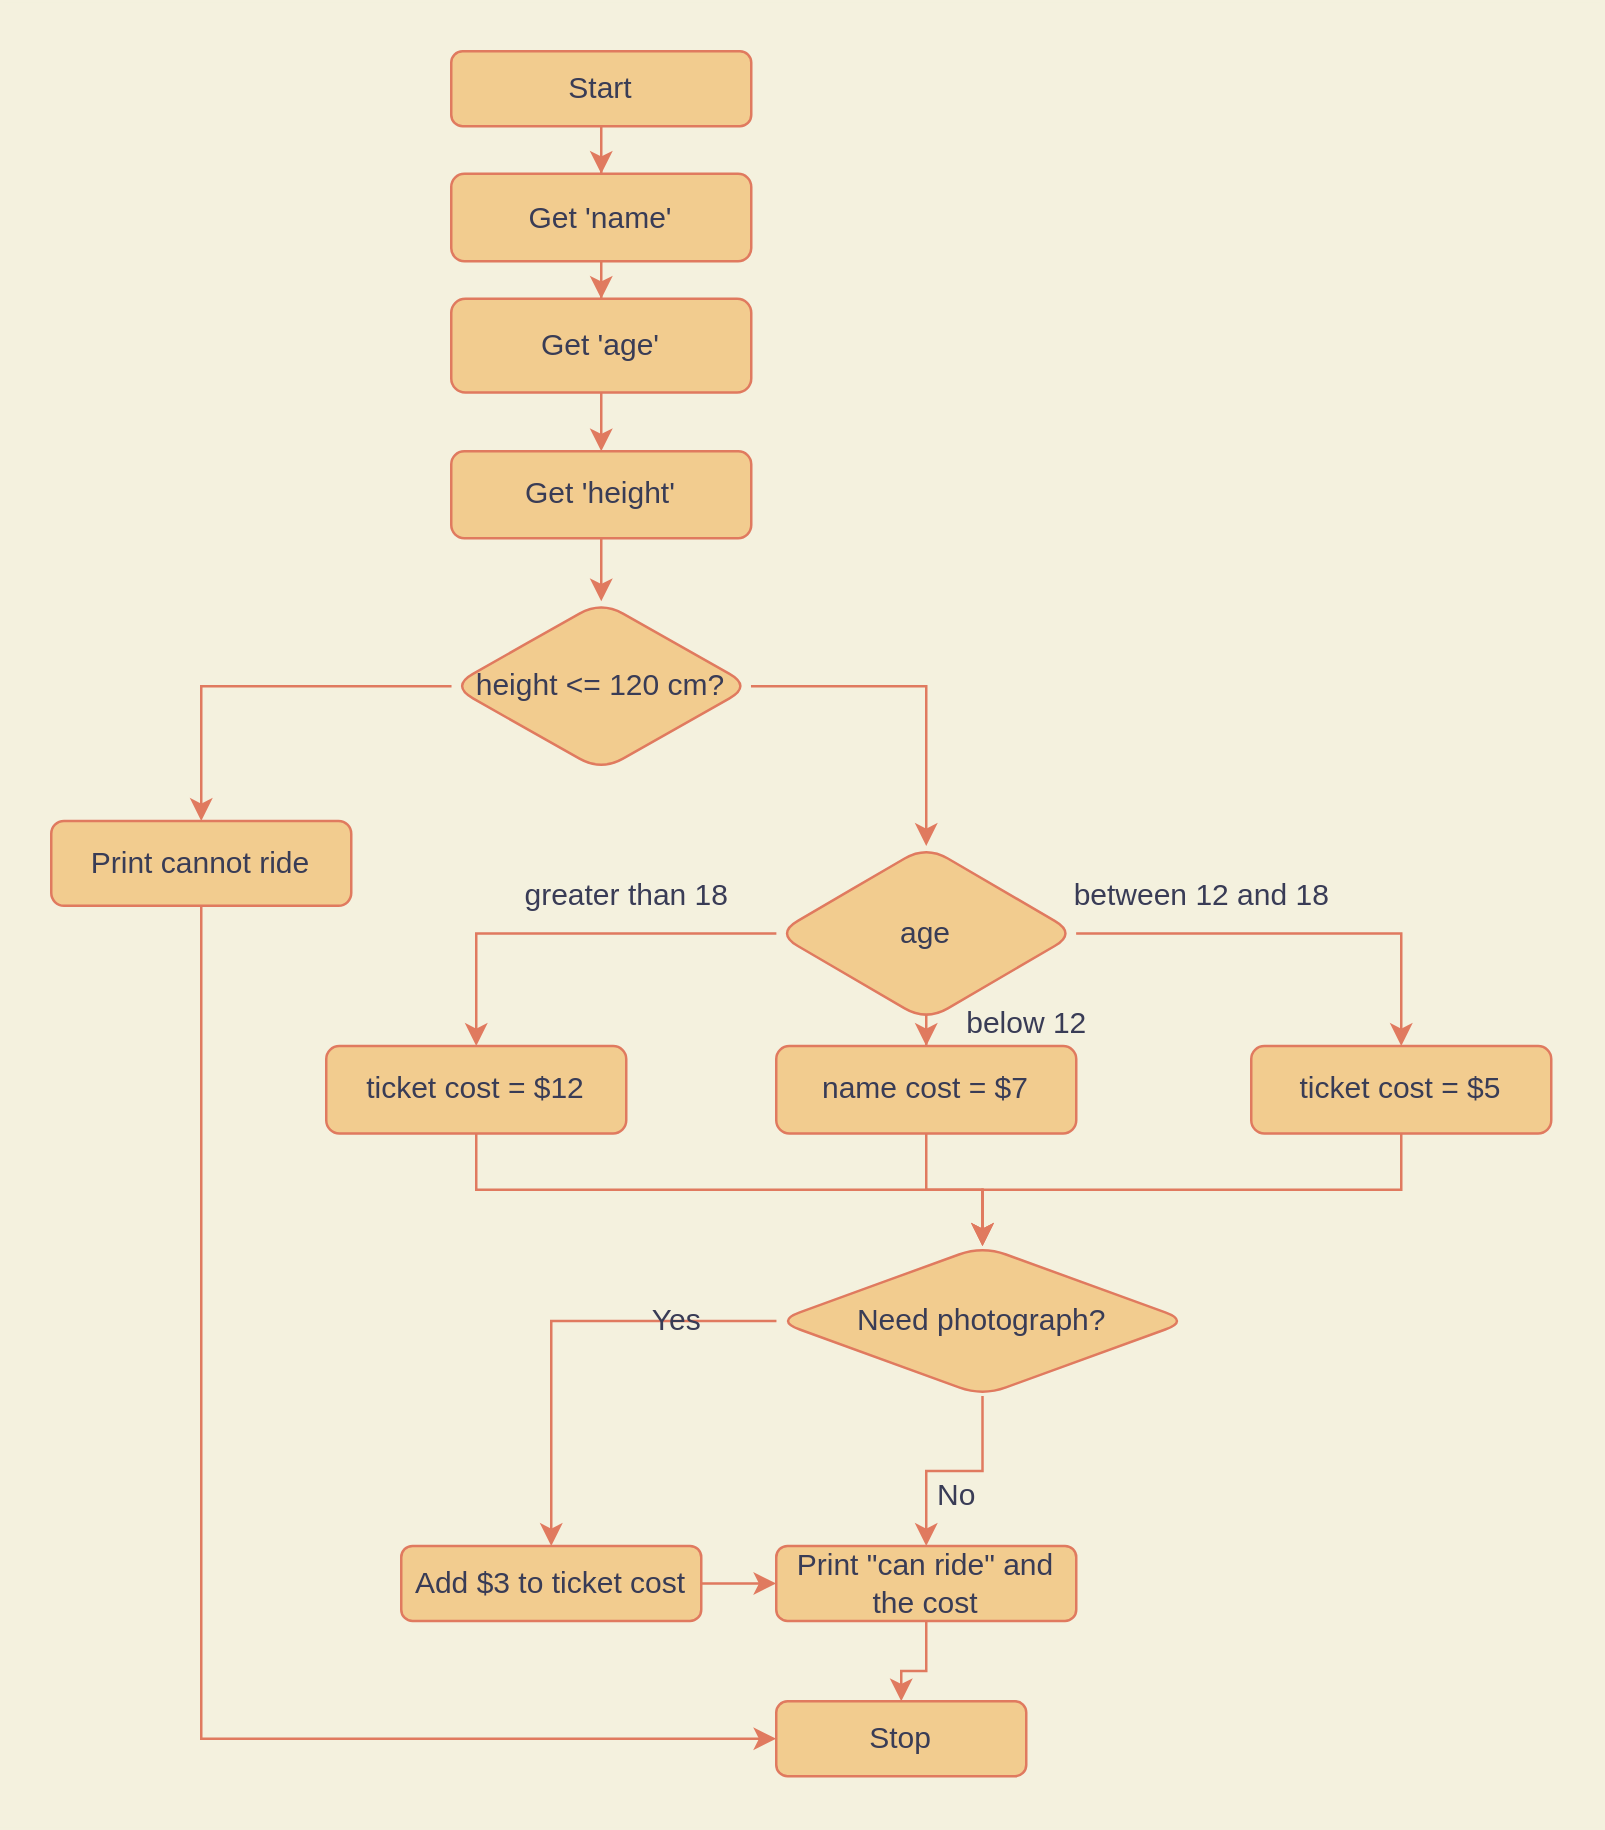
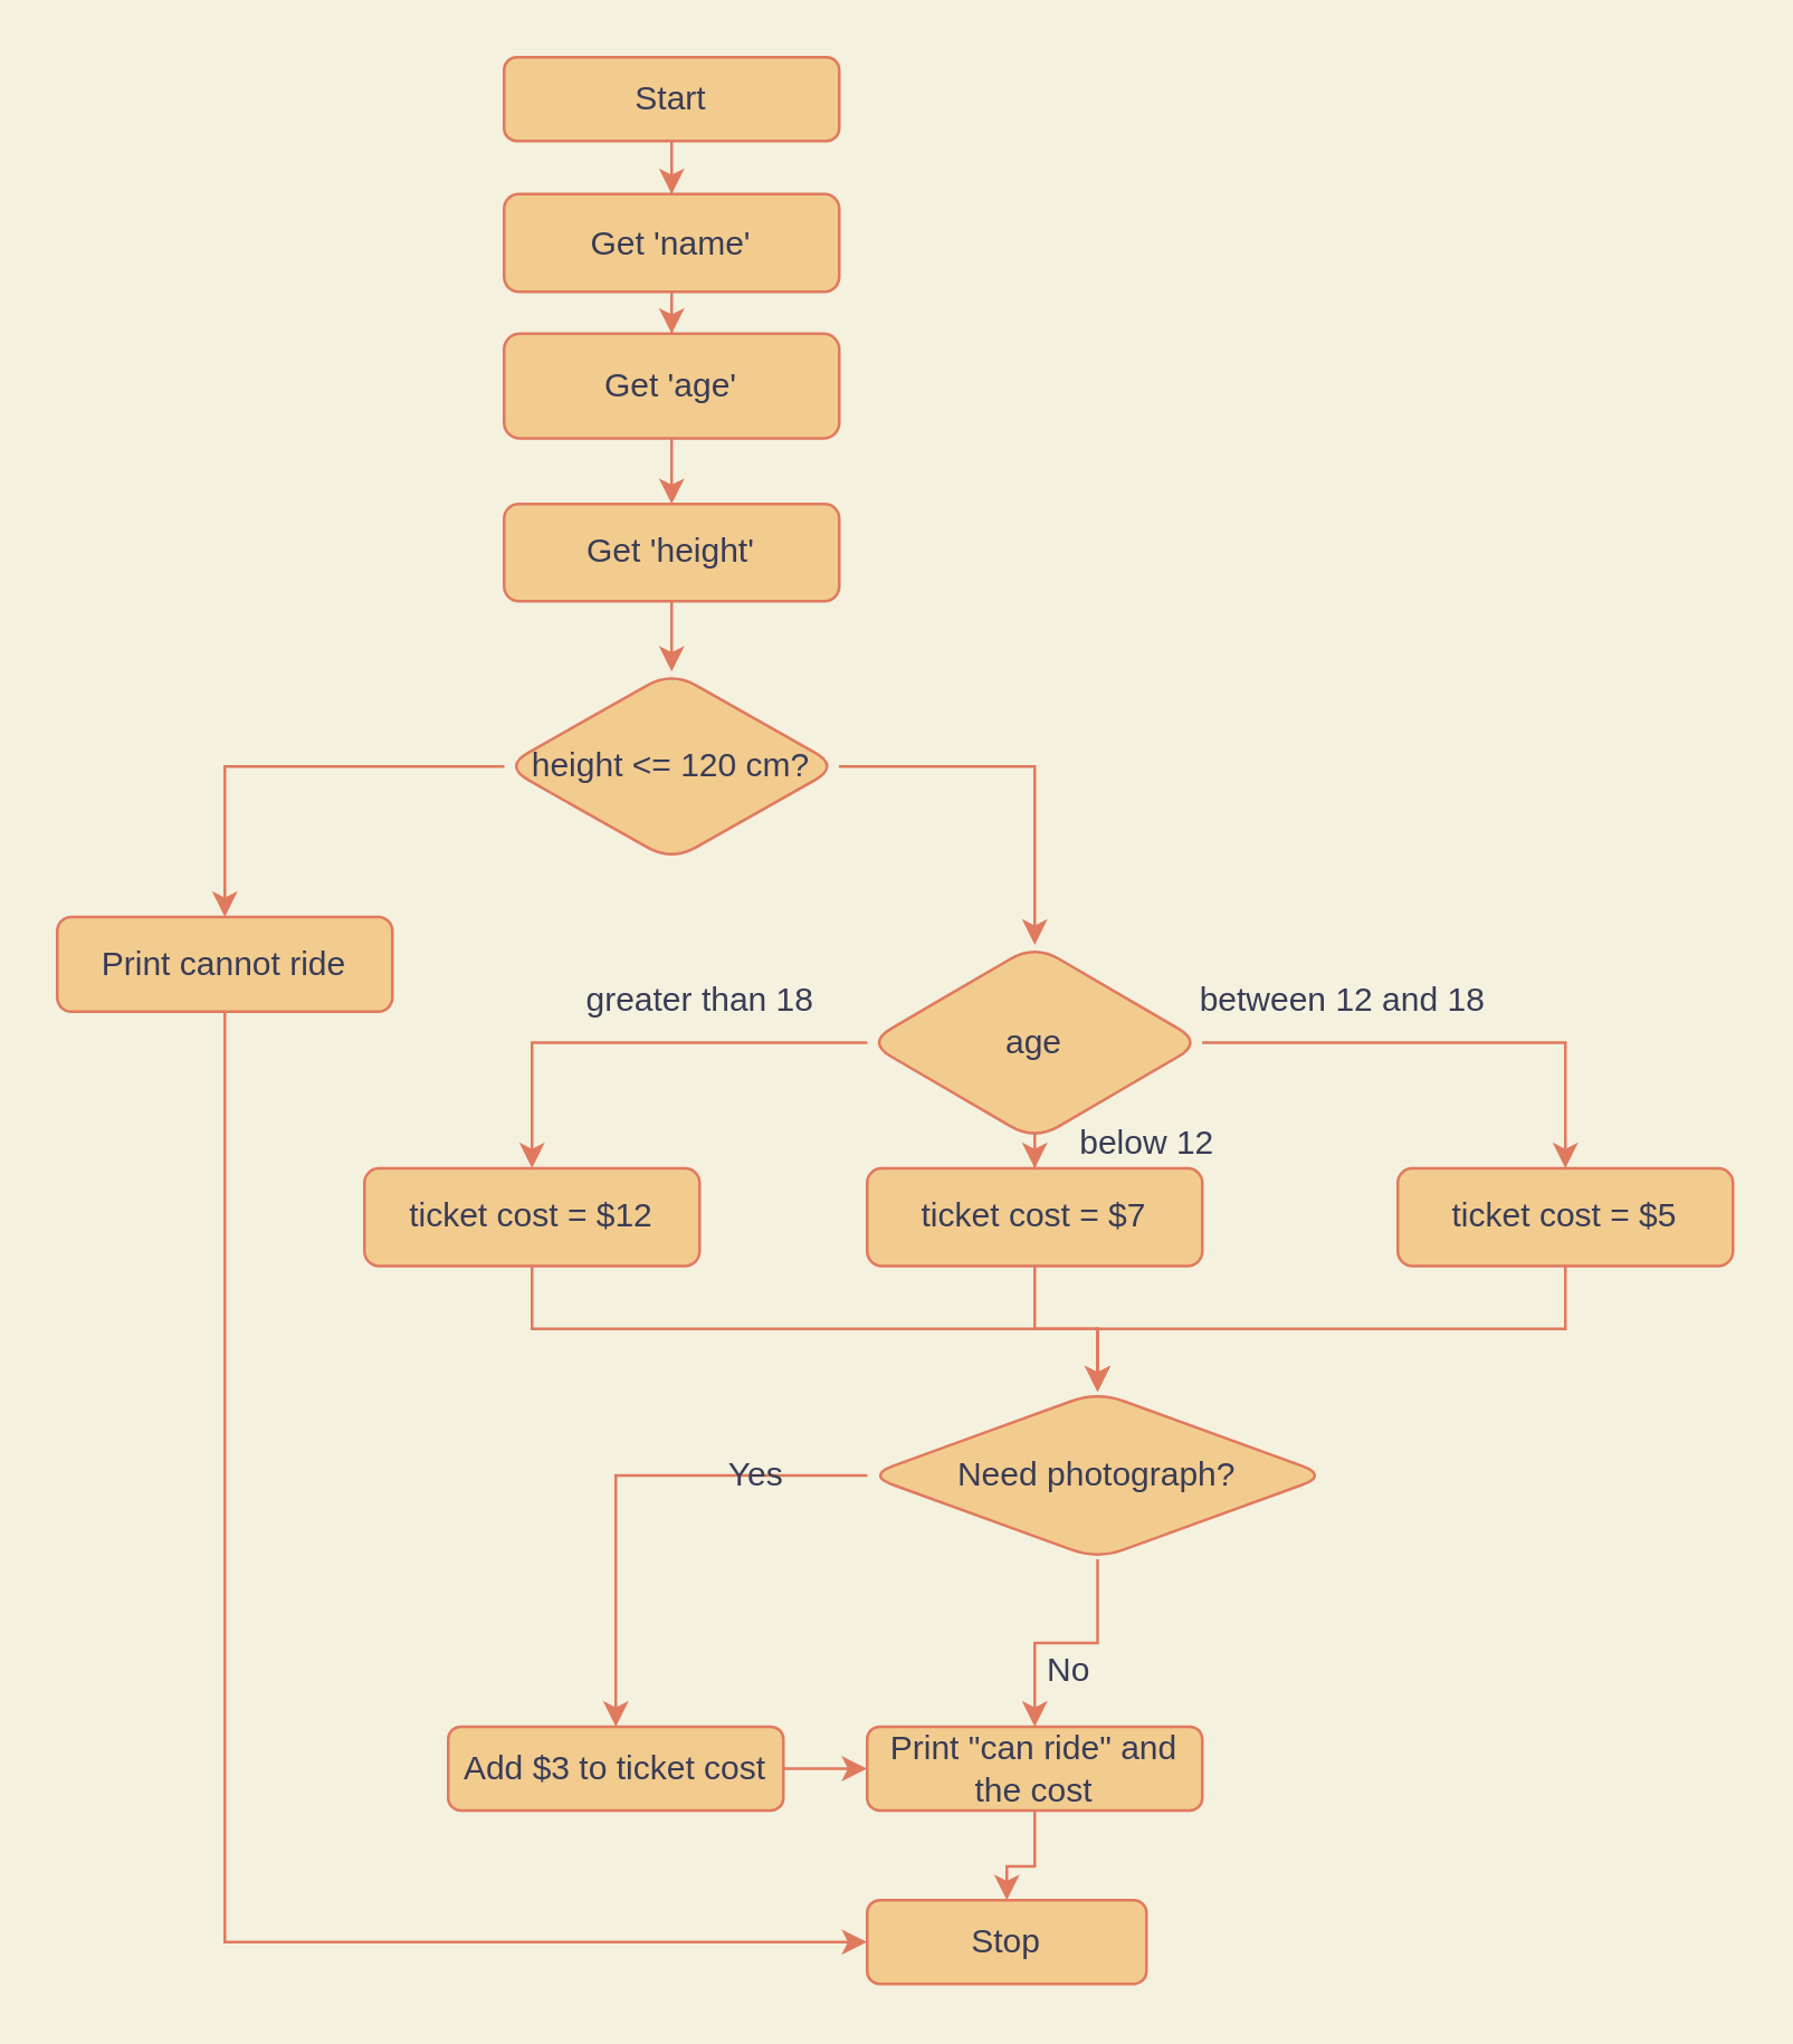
  <mxCell id="0" />
  <mxCell id="1" parent="0" />
  <mxCell id="2" value="" style="edgeStyle=orthogonalEdgeStyle;rounded=0;orthogonalLoop=1;jettySize=auto;html=1;strokeColor=#E07A5F;fontColor=#393C56;fillColor=#F2CC8F;" parent="1" source="3" target="5" edge="1"><mxGeometry relative="1" as="geometry" /></mxCell>
  <mxCell id="3" value="Start" style="rounded=1;whiteSpace=wrap;html=1;strokeColor=#E07A5F;fontColor=#393C56;fillColor=#F2CC8F;" parent="1" vertex="1"><mxGeometry x="180" y="20" width="120" height="30" as="geometry" /></mxCell>
  <mxCell id="4" value="" style="edgeStyle=orthogonalEdgeStyle;rounded=0;orthogonalLoop=1;jettySize=auto;html=1;strokeColor=#E07A5F;fontColor=#393C56;fillColor=#F2CC8F;" parent="1" source="5" target="7" edge="1"><mxGeometry relative="1" as="geometry" /></mxCell>
  <mxCell id="5" value="Get 'name'" style="whiteSpace=wrap;html=1;fillColor=#F2CC8F;strokeColor=#E07A5F;fontColor=#393C56;rounded=1;" parent="1" vertex="1"><mxGeometry x="180" y="69" width="120" height="35" as="geometry" /></mxCell>
  <mxCell id="6" value="" style="edgeStyle=orthogonalEdgeStyle;rounded=0;orthogonalLoop=1;jettySize=auto;html=1;strokeColor=#E07A5F;fontColor=#393C56;fillColor=#F2CC8F;" parent="1" source="7" target="9" edge="1"><mxGeometry relative="1" as="geometry" /></mxCell>
  <mxCell id="7" value="Get 'age'" style="whiteSpace=wrap;html=1;fillColor=#F2CC8F;strokeColor=#E07A5F;fontColor=#393C56;rounded=1;" parent="1" vertex="1"><mxGeometry x="180" y="119" width="120" height="37.5" as="geometry" /></mxCell>
  <mxCell id="8" value="" style="edgeStyle=orthogonalEdgeStyle;rounded=0;orthogonalLoop=1;jettySize=auto;html=1;strokeColor=#E07A5F;fontColor=#393C56;fillColor=#F2CC8F;" parent="1" source="9" target="12" edge="1"><mxGeometry relative="1" as="geometry" /></mxCell>
  <mxCell id="9" value="Get 'height'" style="rounded=1;whiteSpace=wrap;html=1;fillColor=#F2CC8F;strokeColor=#E07A5F;fontColor=#393C56;" parent="1" vertex="1"><mxGeometry x="180" y="180" width="120" height="34.75" as="geometry" /></mxCell>
  <mxCell id="10" value="" style="edgeStyle=orthogonalEdgeStyle;rounded=0;orthogonalLoop=1;jettySize=auto;html=1;strokeColor=#E07A5F;fontColor=#393C56;fillColor=#F2CC8F;" parent="1" source="12" target="14" edge="1"><mxGeometry relative="1" as="geometry" /></mxCell>
  <mxCell id="11" value="" style="edgeStyle=orthogonalEdgeStyle;rounded=0;orthogonalLoop=1;jettySize=auto;html=1;strokeColor=#E07A5F;fontColor=#393C56;fillColor=#F2CC8F;" parent="1" source="12" target="18" edge="1"><mxGeometry relative="1" as="geometry" /></mxCell>
  <mxCell id="12" value="height &amp;lt;= 120 cm?" style="rhombus;whiteSpace=wrap;html=1;fillColor=#F2CC8F;strokeColor=#E07A5F;fontColor=#393C56;rounded=1;" parent="1" vertex="1"><mxGeometry x="180" y="240" width="120" height="67.88" as="geometry" /></mxCell>
  <mxCell id="13" style="edgeStyle=orthogonalEdgeStyle;rounded=0;orthogonalLoop=1;jettySize=auto;html=1;exitX=0.5;exitY=1;exitDx=0;exitDy=0;entryX=0;entryY=0.5;entryDx=0;entryDy=0;strokeColor=#E07A5F;fontColor=#393C56;fillColor=#F2CC8F;" parent="1" source="14" target="35" edge="1"><mxGeometry relative="1" as="geometry" /></mxCell>
  <mxCell id="14" value="Print cannot ride" style="whiteSpace=wrap;html=1;fillColor=#F2CC8F;strokeColor=#E07A5F;fontColor=#393C56;rounded=1;" parent="1" vertex="1"><mxGeometry x="20" y="327.87" width="120" height="33.93" as="geometry" /></mxCell>
  <mxCell id="15" value="" style="edgeStyle=orthogonalEdgeStyle;rounded=0;orthogonalLoop=1;jettySize=auto;html=1;strokeColor=#E07A5F;fontColor=#393C56;fillColor=#F2CC8F;" parent="1" source="18" target="20" edge="1"><mxGeometry relative="1" as="geometry" /></mxCell>
  <mxCell id="16" value="" style="edgeStyle=orthogonalEdgeStyle;rounded=0;orthogonalLoop=1;jettySize=auto;html=1;strokeColor=#E07A5F;fontColor=#393C56;fillColor=#F2CC8F;" parent="1" source="18" target="22" edge="1"><mxGeometry relative="1" as="geometry" /></mxCell>
  <mxCell id="17" value="" style="edgeStyle=orthogonalEdgeStyle;rounded=0;orthogonalLoop=1;jettySize=auto;html=1;strokeColor=#E07A5F;fontColor=#393C56;fillColor=#F2CC8F;" parent="1" source="18" target="24" edge="1"><mxGeometry relative="1" as="geometry" /></mxCell>
  <mxCell id="18" value="age" style="rhombus;whiteSpace=wrap;html=1;fillColor=#F2CC8F;strokeColor=#E07A5F;fontColor=#393C56;rounded=1;" parent="1" vertex="1"><mxGeometry x="310" y="337.87" width="120" height="70" as="geometry" /></mxCell>
  <mxCell id="19" style="edgeStyle=orthogonalEdgeStyle;rounded=0;orthogonalLoop=1;jettySize=auto;html=1;exitX=0.5;exitY=1;exitDx=0;exitDy=0;entryX=0.5;entryY=0;entryDx=0;entryDy=0;strokeColor=#E07A5F;fontColor=#393C56;fillColor=#F2CC8F;" parent="1" source="20" target="30" edge="1"><mxGeometry relative="1" as="geometry" /></mxCell>
  <mxCell id="20" value="ticket cost = $12" style="whiteSpace=wrap;html=1;fillColor=#F2CC8F;strokeColor=#E07A5F;fontColor=#393C56;rounded=1;" parent="1" vertex="1"><mxGeometry x="130" y="417.87" width="120" height="35" as="geometry" /></mxCell>
  <mxCell id="21" style="edgeStyle=orthogonalEdgeStyle;rounded=0;orthogonalLoop=1;jettySize=auto;html=1;exitX=0.5;exitY=1;exitDx=0;exitDy=0;entryX=0.5;entryY=0;entryDx=0;entryDy=0;strokeColor=#E07A5F;fontColor=#393C56;fillColor=#F2CC8F;" parent="1" source="22" target="30" edge="1"><mxGeometry relative="1" as="geometry" /></mxCell>
  <mxCell id="22" value="ticket cost = $5" style="whiteSpace=wrap;html=1;fillColor=#F2CC8F;strokeColor=#E07A5F;fontColor=#393C56;rounded=1;" parent="1" vertex="1"><mxGeometry x="500" y="417.87" width="120" height="35" as="geometry" /></mxCell>
  <mxCell id="23" style="edgeStyle=orthogonalEdgeStyle;rounded=0;orthogonalLoop=1;jettySize=auto;html=1;exitX=0.5;exitY=1;exitDx=0;exitDy=0;entryX=0.5;entryY=0;entryDx=0;entryDy=0;strokeColor=#E07A5F;fontColor=#393C56;fillColor=#F2CC8F;" parent="1" source="24" target="30" edge="1"><mxGeometry relative="1" as="geometry" /></mxCell>
- <mxCell id="24" value="name cost = $7" style="whiteSpace=wrap;html=1;fillColor=#F2CC8F;strokeColor=#E07A5F;fontColor=#393C56;rounded=1;" parent="1" vertex="1"><mxGeometry x="310" y="417.87" width="120" height="35" as="geometry" /></mxCell>
+ <mxCell id="24" value="ticket cost = $7" style="whiteSpace=wrap;html=1;fillColor=#F2CC8F;strokeColor=#E07A5F;fontColor=#393C56;rounded=1;" parent="1" vertex="1"><mxGeometry x="310" y="417.87" width="120" height="35" as="geometry" /></mxCell>
  <mxCell id="25" value="greater than 18" style="text;html=1;align=center;verticalAlign=middle;resizable=0;points=[];autosize=1;strokeColor=none;fillColor=none;fontColor=#393C56;" parent="1" vertex="1"><mxGeometry x="200" y="342.87" width="100" height="30" as="geometry" /></mxCell>
  <mxCell id="26" value="between 12 and 18" style="text;html=1;align=center;verticalAlign=middle;resizable=0;points=[];autosize=1;strokeColor=none;fillColor=none;fontColor=#393C56;" parent="1" vertex="1"><mxGeometry x="415" y="342.87" width="130" height="30" as="geometry" /></mxCell>
  <mxCell id="27" value="below 12" style="text;html=1;align=center;verticalAlign=middle;resizable=0;points=[];autosize=1;strokeColor=none;fillColor=none;fontColor=#393C56;" parent="1" vertex="1"><mxGeometry x="375" y="393.87" width="70" height="30" as="geometry" /></mxCell>
  <mxCell id="28" value="" style="edgeStyle=orthogonalEdgeStyle;rounded=0;orthogonalLoop=1;jettySize=auto;html=1;strokeColor=#E07A5F;fontColor=#393C56;fillColor=#F2CC8F;" parent="1" source="30" target="32" edge="1"><mxGeometry relative="1" as="geometry" /></mxCell>
  <mxCell id="29" style="edgeStyle=orthogonalEdgeStyle;rounded=0;orthogonalLoop=1;jettySize=auto;html=1;exitX=0.5;exitY=1;exitDx=0;exitDy=0;entryX=0.5;entryY=0;entryDx=0;entryDy=0;strokeColor=#E07A5F;fontColor=#393C56;fillColor=#F2CC8F;" parent="1" source="30" target="34" edge="1"><mxGeometry relative="1" as="geometry" /></mxCell>
  <mxCell id="30" value="Need photograph?" style="rhombus;whiteSpace=wrap;html=1;strokeColor=#E07A5F;fontColor=#393C56;fillColor=#F2CC8F;rounded=1;" parent="1" vertex="1"><mxGeometry x="310" y="497.87" width="165" height="60" as="geometry" /></mxCell>
  <mxCell id="31" value="" style="edgeStyle=orthogonalEdgeStyle;rounded=0;orthogonalLoop=1;jettySize=auto;html=1;strokeColor=#E07A5F;fontColor=#393C56;fillColor=#F2CC8F;" parent="1" source="32" target="34" edge="1"><mxGeometry relative="1" as="geometry" /></mxCell>
  <mxCell id="32" value="Add $3 to ticket cost" style="whiteSpace=wrap;html=1;fillColor=#F2CC8F;strokeColor=#E07A5F;fontColor=#393C56;rounded=1;" parent="1" vertex="1"><mxGeometry x="160" y="617.87" width="120" height="30" as="geometry" /></mxCell>
  <mxCell id="33" value="" style="edgeStyle=orthogonalEdgeStyle;rounded=0;orthogonalLoop=1;jettySize=auto;html=1;strokeColor=#E07A5F;fontColor=#393C56;fillColor=#F2CC8F;" parent="1" source="34" target="35" edge="1"><mxGeometry relative="1" as="geometry" /></mxCell>
  <mxCell id="34" value="Print &quot;can ride&quot; and the cost" style="whiteSpace=wrap;html=1;fillColor=#F2CC8F;strokeColor=#E07A5F;fontColor=#393C56;rounded=1;" parent="1" vertex="1"><mxGeometry x="310" y="617.87" width="120" height="30" as="geometry" /></mxCell>
  <mxCell id="35" value="Stop" style="whiteSpace=wrap;html=1;fillColor=#F2CC8F;strokeColor=#E07A5F;fontColor=#393C56;rounded=1;" parent="1" vertex="1"><mxGeometry x="310" y="680" width="100" height="30" as="geometry" /></mxCell>
  <mxCell id="36" value="Yes" style="text;html=1;align=center;verticalAlign=middle;resizable=0;points=[];autosize=1;strokeColor=none;fillColor=none;fontColor=#393C56;" parent="1" vertex="1"><mxGeometry x="250" y="512.87" width="40" height="30" as="geometry" /></mxCell>
  <mxCell id="37" value="No" style="text;html=1;align=center;verticalAlign=middle;resizable=0;points=[];autosize=1;strokeColor=none;fillColor=none;fontColor=#393C56;" parent="1" vertex="1"><mxGeometry x="362" y="582.87" width="40" height="30" as="geometry" /></mxCell>
